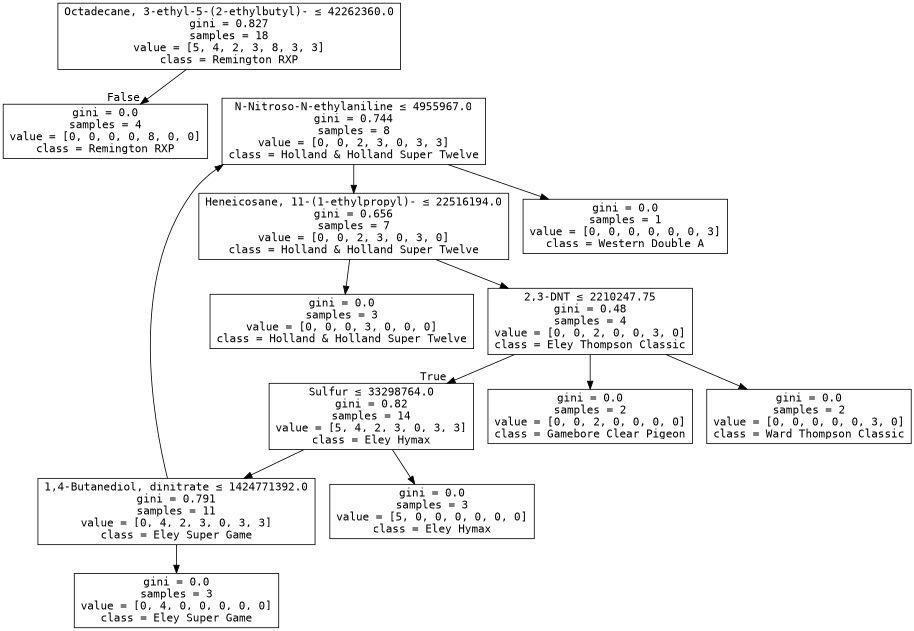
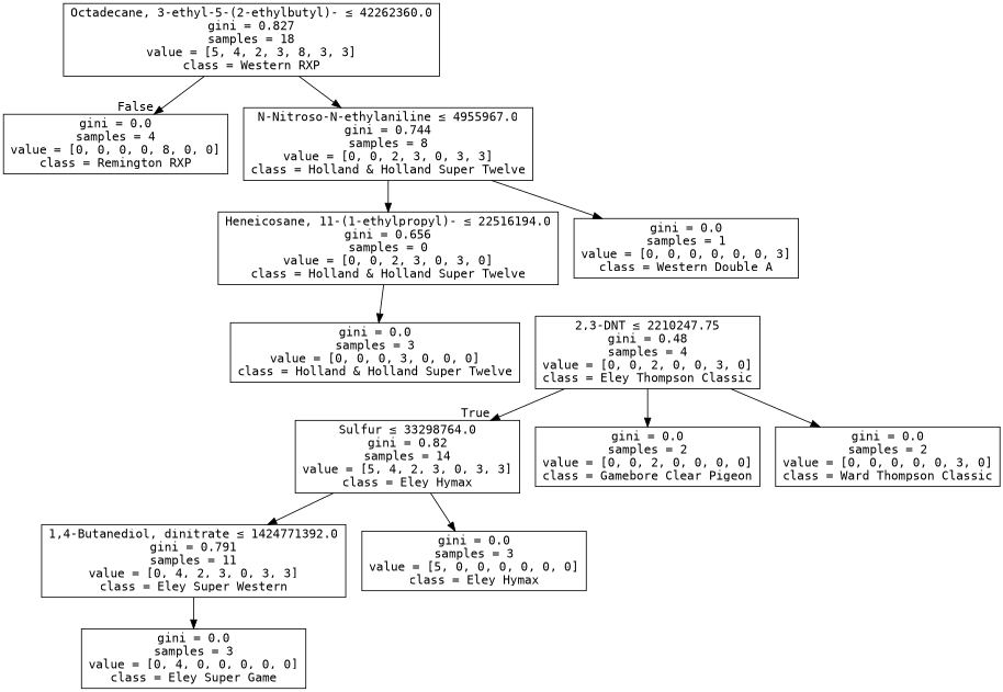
  digraph {
    fontname="DejaVu Sans Mono"
    node [fontname="DejaVu Sans Mono" shape=box]
    edge [fontname="DejaVu Sans Mono"]
-   n1 [label=<Octadecane, 3-ethyl-5-(2-ethylbutyl)- &le; 42262360.0<br/>gini = 0.827<br/>samples = 18<br/>value = [5, 4, 2, 3, 8, 3, 3]<br/>class = Remington RXP>]
+   n1 [label=<Octadecane, 3-ethyl-5-(2-ethylbutyl)- &le; 42262360.0<br/>gini = 0.827<br/>samples = 18<br/>value = [5, 4, 2, 3, 8, 3, 3]<br/>class = Western RXP>]
    n2 [label=<gini = 0.0<br/>samples = 4<br/>value = [0, 0, 0, 0, 8, 0, 0]<br/>class = Remington RXP>]
    n3 [label=<Sulfur &le; 33298764.0<br/>gini = 0.82<br/>samples = 14<br/>value = [5, 4, 2, 3, 0, 3, 3]<br/>class = Eley Hymax>]
-   n4 [label=<1,4-Butanediol, dinitrate &le; 1424771392.0<br/>gini = 0.791<br/>samples = 11<br/>value = [0, 4, 2, 3, 0, 3, 3]<br/>class = Eley Super Game>]
+   n4 [label=<1,4-Butanediol, dinitrate &le; 1424771392.0<br/>gini = 0.791<br/>samples = 11<br/>value = [0, 4, 2, 3, 0, 3, 3]<br/>class = Eley Super Western>]
    n5 [label=<gini = 0.0<br/>samples = 3<br/>value = [5, 0, 0, 0, 0, 0, 0]<br/>class = Eley Hymax>]
    n6 [label=<N-Nitroso-N-ethylaniline &le; 4955967.0<br/>gini = 0.744<br/>samples = 8<br/>value = [0, 0, 2, 3, 0, 3, 3]<br/>class = Holland &amp; Holland Super Twelve>]
    n7 [label=<gini = 0.0<br/>samples = 3<br/>value = [0, 4, 0, 0, 0, 0, 0]<br/>class = Eley Super Game>]
-   n8 [label=<Heneicosane, 11-(1-ethylpropyl)- &le; 22516194.0<br/>gini = 0.656<br/>samples = 7<br/>value = [0, 0, 2, 3, 0, 3, 0]<br/>class = Holland &amp; Holland Super Twelve>]
+   n8 [label=<Heneicosane, 11-(1-ethylpropyl)- &le; 22516194.0<br/>gini = 0.656<br/>samples = 0<br/>value = [0, 0, 2, 3, 0, 3, 0]<br/>class = Holland &amp; Holland Super Twelve>]
    n9 [label=<gini = 0.0<br/>samples = 1<br/>value = [0, 0, 0, 0, 0, 0, 3]<br/>class = Western Double A>]
    n10 [label=<gini = 0.0<br/>samples = 3<br/>value = [0, 0, 0, 3, 0, 0, 0]<br/>class = Holland &amp; Holland Super Twelve>]
    n11 [label=<2,3-DNT &le; 2210247.75<br/>gini = 0.48<br/>samples = 4<br/>value = [0, 0, 2, 0, 0, 3, 0]<br/>class = Eley Thompson Classic>]
    n12 [label=<gini = 0.0<br/>samples = 2<br/>value = [0, 0, 2, 0, 0, 0, 0]<br/>class = Gamebore Clear Pigeon>]
    n13 [label=<gini = 0.0<br/>samples = 2<br/>value = [0, 0, 0, 0, 0, 3, 0]<br/>class = Ward Thompson Classic>]
    n1 -> n2 [headlabel=False labelangle=-45 labeldistance=2.5]
    n3 -> n4
    n3 -> n5
-   n4 -> n6
+   n1 -> n6
    n4 -> n7
    n6 -> n8
    n6 -> n9
    n8 -> n10
-   n8 -> n11
    n11 -> n3 [headlabel=True labelangle=45 labeldistance=2.5]
    n11 -> n12
    n11 -> n13
  }
